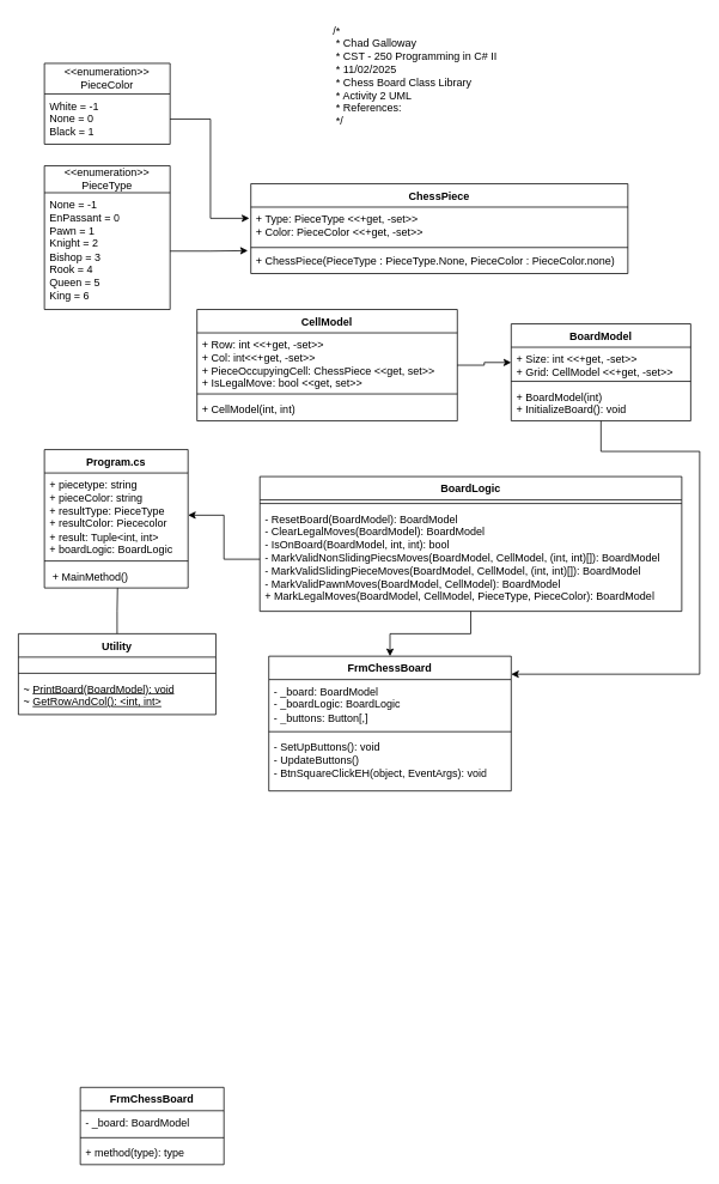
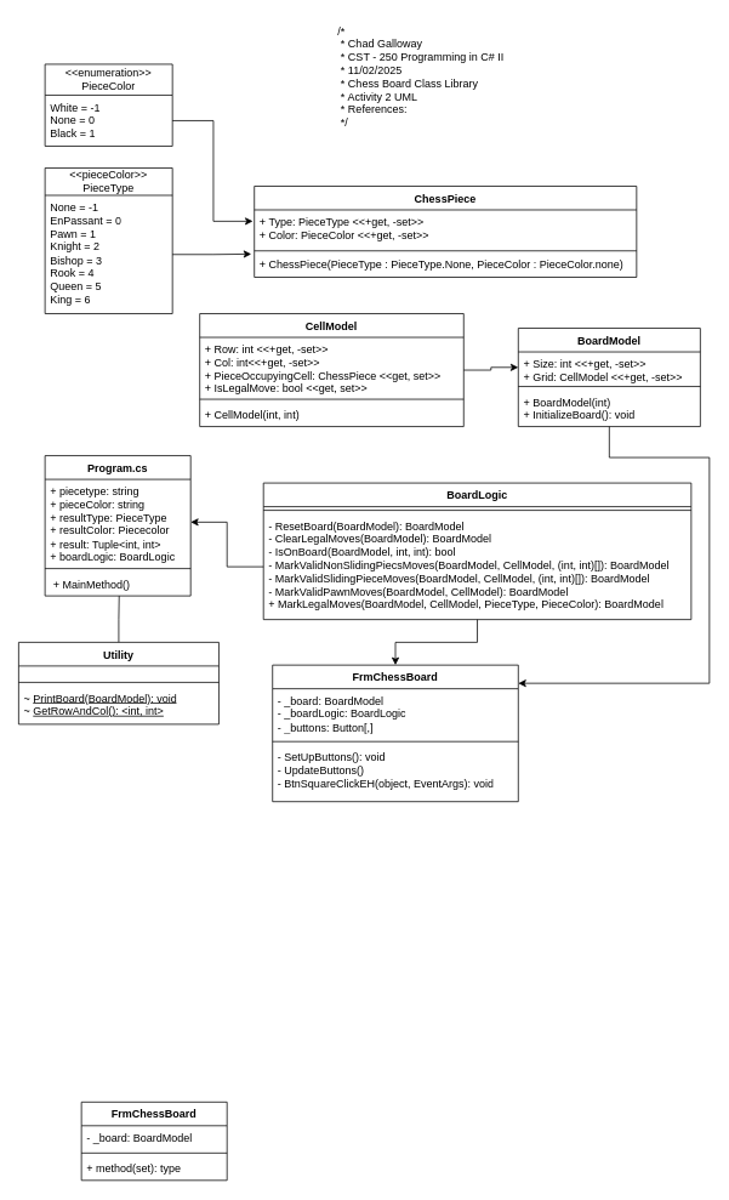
  <mxCell id="0" />
  <mxCell id="1" parent="0" />
  <mxCell id="2" style="edgeStyle=orthogonalEdgeStyle;rounded=0;orthogonalLoop=1;jettySize=auto;html=1;entryX=0;entryY=0.5;entryDx=0;entryDy=0;" parent="1" source="3" target="9" edge="1"><mxGeometry relative="1" as="geometry" /></mxCell>
  <mxCell id="3" value="CellModel" style="swimlane;fontStyle=1;align=center;verticalAlign=top;childLayout=stackLayout;horizontal=1;startSize=26;horizontalStack=0;resizeParent=1;resizeParentMax=0;resizeLast=0;collapsible=1;marginBottom=0;whiteSpace=wrap;html=1;" parent="1" vertex="1"><mxGeometry x="219" y="344" width="290" height="124" as="geometry" /></mxCell>
  <mxCell id="4" value="+ Row: int &amp;lt;&amp;lt;+get, -set&amp;gt;&amp;gt;&lt;div&gt;+ Col: int&amp;lt;&amp;lt;+get, -set&amp;gt;&amp;gt;&lt;/div&gt;&lt;div&gt;+ PieceOccupyingCell: ChessPiece &amp;lt;&amp;lt;get, set&amp;gt;&amp;gt;&lt;/div&gt;&lt;div&gt;+ IsLegalMove: bool &amp;lt;&amp;lt;get, set&amp;gt;&amp;gt;&lt;/div&gt;" style="text;strokeColor=none;fillColor=none;align=left;verticalAlign=top;spacingLeft=4;spacingRight=4;overflow=hidden;rotatable=0;points=[[0,0.5],[1,0.5]];portConstraint=eastwest;whiteSpace=wrap;html=1;" parent="3" vertex="1"><mxGeometry y="26" width="290" height="64" as="geometry" /></mxCell>
  <mxCell id="5" value="" style="line;strokeWidth=1;fillColor=none;align=left;verticalAlign=middle;spacingTop=-1;spacingLeft=3;spacingRight=3;rotatable=0;labelPosition=right;points=[];portConstraint=eastwest;strokeColor=inherit;" parent="3" vertex="1"><mxGeometry y="90" width="290" height="8" as="geometry" /></mxCell>
  <mxCell id="6" value="+ CellModel(int, int)" style="text;strokeColor=none;fillColor=none;align=left;verticalAlign=top;spacingLeft=4;spacingRight=4;overflow=hidden;rotatable=0;points=[[0,0.5],[1,0.5]];portConstraint=eastwest;whiteSpace=wrap;html=1;" parent="3" vertex="1"><mxGeometry y="98" width="290" height="26" as="geometry" /></mxCell>
  <mxCell id="7" style="edgeStyle=orthogonalEdgeStyle;rounded=0;orthogonalLoop=1;jettySize=auto;html=1;" edge="1" parent="1" source="8" target="40"><mxGeometry relative="1" as="geometry"><mxPoint x="709" y="870" as="targetPoint" /><Array as="points"><mxPoint x="669" y="502" /><mxPoint x="779" y="502" /><mxPoint x="779" y="750" /></Array></mxGeometry></mxCell>
  <mxCell id="8" value="BoardModel" style="swimlane;fontStyle=1;align=center;verticalAlign=top;childLayout=stackLayout;horizontal=1;startSize=26;horizontalStack=0;resizeParent=1;resizeParentMax=0;resizeLast=0;collapsible=1;marginBottom=0;whiteSpace=wrap;html=1;" parent="1" vertex="1"><mxGeometry x="569" y="360" width="200" height="108" as="geometry" /></mxCell>
  <mxCell id="9" value="+ Size: int &amp;lt;&amp;lt;+get, -set&amp;gt;&amp;gt;&lt;div&gt;+ Grid: CellModel &amp;lt;&amp;lt;+get, -set&amp;gt;&amp;gt;&lt;/div&gt;" style="text;strokeColor=none;fillColor=none;align=left;verticalAlign=top;spacingLeft=4;spacingRight=4;overflow=hidden;rotatable=0;points=[[0,0.5],[1,0.5]];portConstraint=eastwest;whiteSpace=wrap;html=1;" parent="8" vertex="1"><mxGeometry y="26" width="200" height="34" as="geometry" /></mxCell>
  <mxCell id="10" value="" style="line;strokeWidth=1;fillColor=none;align=left;verticalAlign=middle;spacingTop=-1;spacingLeft=3;spacingRight=3;rotatable=0;labelPosition=right;points=[];portConstraint=eastwest;strokeColor=inherit;" parent="8" vertex="1"><mxGeometry y="60" width="200" height="8" as="geometry" /></mxCell>
  <mxCell id="11" value="+ BoardModel(int)&lt;div&gt;+ InitializeBoard(): void&lt;/div&gt;" style="text;strokeColor=none;fillColor=none;align=left;verticalAlign=top;spacingLeft=4;spacingRight=4;overflow=hidden;rotatable=0;points=[[0,0.5],[1,0.5]];portConstraint=eastwest;whiteSpace=wrap;html=1;" parent="8" vertex="1"><mxGeometry y="68" width="200" height="40" as="geometry" /></mxCell>
  <mxCell id="12" style="edgeStyle=orthogonalEdgeStyle;rounded=0;orthogonalLoop=1;jettySize=auto;html=1;entryX=0.5;entryY=0;entryDx=0;entryDy=0;" edge="1" parent="1" source="13" target="40"><mxGeometry relative="1" as="geometry" /></mxCell>
  <mxCell id="13" value="BoardLogic" style="swimlane;fontStyle=1;align=center;verticalAlign=top;childLayout=stackLayout;horizontal=1;startSize=26;horizontalStack=0;resizeParent=1;resizeParentMax=0;resizeLast=0;collapsible=1;marginBottom=0;whiteSpace=wrap;html=1;" parent="1" vertex="1"><mxGeometry x="289" y="530" width="470" height="150" as="geometry" /></mxCell>
  <mxCell id="14" value="" style="line;strokeWidth=1;fillColor=none;align=left;verticalAlign=middle;spacingTop=-1;spacingLeft=3;spacingRight=3;rotatable=0;labelPosition=right;points=[];portConstraint=eastwest;strokeColor=inherit;" parent="13" vertex="1"><mxGeometry y="26" width="470" height="8" as="geometry" /></mxCell>
  <mxCell id="15" value="- ResetBoard(BoardModel): BoardModel&lt;div&gt;- ClearLegalMoves(BoardModel): BoardModel&lt;br&gt;&lt;div&gt;- IsOnBoard(BoardModel, int, int): bool&lt;/div&gt;&lt;div&gt;- MarkValidNonSlidingPiecsMoves(BoardModel, CellModel, (int, int)[]): BoardModel&lt;/div&gt;&lt;div&gt;- MarkValidSlidingPieceMoves(&lt;span style=&quot;background-color: transparent; color: light-dark(rgb(0, 0, 0), rgb(255, 255, 255));&quot;&gt;BoardModel, CellModel, (int, int)[]): BoardModel&lt;/span&gt;&lt;/div&gt;&lt;div&gt;- MarkValidPawnMoves(BoardModel, CellModel): BoardModel&lt;/div&gt;&lt;div&gt;+ MarkLegalMoves(BoardModel, CellModel, PieceType, PieceColor): BoardModel&lt;/div&gt;&lt;div&gt;&lt;br&gt;&lt;/div&gt;&lt;/div&gt;" style="text;strokeColor=none;fillColor=none;align=left;verticalAlign=top;spacingLeft=4;spacingRight=4;overflow=hidden;rotatable=0;points=[[0,0.5],[1,0.5]];portConstraint=eastwest;whiteSpace=wrap;html=1;" parent="13" vertex="1"><mxGeometry y="34" width="470" height="116" as="geometry" /></mxCell>
  <mxCell id="16" style="edgeStyle=orthogonalEdgeStyle;rounded=0;orthogonalLoop=1;jettySize=auto;html=1;entryX=0.509;entryY=1;entryDx=0;entryDy=0;entryPerimeter=0;endArrow=none;" edge="1" parent="1" source="17" target="39"><mxGeometry relative="1" as="geometry"><mxPoint x="149" y="750" as="targetPoint" /></mxGeometry></mxCell>
  <mxCell id="17" value="Utility" style="swimlane;fontStyle=1;align=center;verticalAlign=top;childLayout=stackLayout;horizontal=1;startSize=26;horizontalStack=0;resizeParent=1;resizeParentMax=0;resizeLast=0;collapsible=1;marginBottom=0;whiteSpace=wrap;html=1;" parent="1" vertex="1"><mxGeometry x="20" y="705" width="220" height="90" as="geometry" /></mxCell>
  <mxCell id="18" value="&lt;div&gt;&lt;br&gt;&lt;/div&gt;" style="text;strokeColor=none;fillColor=none;align=left;verticalAlign=top;spacingLeft=4;spacingRight=4;overflow=hidden;rotatable=0;points=[[0,0.5],[1,0.5]];portConstraint=eastwest;whiteSpace=wrap;html=1;" parent="17" vertex="1"><mxGeometry y="26" width="220" height="14" as="geometry" /></mxCell>
  <mxCell id="19" value="" style="line;strokeWidth=1;fillColor=none;align=left;verticalAlign=middle;spacingTop=-1;spacingLeft=3;spacingRight=3;rotatable=0;labelPosition=right;points=[];portConstraint=eastwest;strokeColor=inherit;" parent="17" vertex="1"><mxGeometry y="40" width="220" height="8" as="geometry" /></mxCell>
  <mxCell id="20" value="~ &lt;u&gt;PrintBoard(BoardModel): void&lt;/u&gt;&lt;div&gt;~ &lt;u&gt;GetRowAndCol(): &amp;lt;int, int&amp;gt;&lt;/u&gt;&amp;nbsp;&lt;/div&gt;" style="text;strokeColor=none;fillColor=none;align=left;verticalAlign=top;spacingLeft=4;spacingRight=4;overflow=hidden;rotatable=0;points=[[0,0.5],[1,0.5]];portConstraint=eastwest;whiteSpace=wrap;html=1;" parent="17" vertex="1"><mxGeometry y="48" width="220" height="42" as="geometry" /></mxCell>
  <mxCell id="21" value="FrmChessBoard" style="swimlane;fontStyle=1;align=center;verticalAlign=top;childLayout=stackLayout;horizontal=1;startSize=26;horizontalStack=0;resizeParent=1;resizeParentMax=0;resizeLast=0;collapsible=1;marginBottom=0;whiteSpace=wrap;html=1;" parent="1" vertex="1"><mxGeometry x="89" y="1210" width="160" height="86" as="geometry" /></mxCell>
  <mxCell id="22" value="- _board: BoardModel" style="text;strokeColor=none;fillColor=none;align=left;verticalAlign=top;spacingLeft=4;spacingRight=4;overflow=hidden;rotatable=0;points=[[0,0.5],[1,0.5]];portConstraint=eastwest;whiteSpace=wrap;html=1;" parent="21" vertex="1"><mxGeometry y="26" width="160" height="26" as="geometry" /></mxCell>
  <mxCell id="23" value="" style="line;strokeWidth=1;fillColor=none;align=left;verticalAlign=middle;spacingTop=-1;spacingLeft=3;spacingRight=3;rotatable=0;labelPosition=right;points=[];portConstraint=eastwest;strokeColor=inherit;" parent="21" vertex="1"><mxGeometry y="52" width="160" height="8" as="geometry" /></mxCell>
- <mxCell id="24" value="+ method(type): type" style="text;strokeColor=none;fillColor=none;align=left;verticalAlign=top;spacingLeft=4;spacingRight=4;overflow=hidden;rotatable=0;points=[[0,0.5],[1,0.5]];portConstraint=eastwest;whiteSpace=wrap;html=1;" parent="21" vertex="1"><mxGeometry y="60" width="160" height="26" as="geometry" /></mxCell>
+ <mxCell id="24" value="+ method(set): type" style="text;strokeColor=none;fillColor=none;align=left;verticalAlign=top;spacingLeft=4;spacingRight=4;overflow=hidden;rotatable=0;points=[[0,0.5],[1,0.5]];portConstraint=eastwest;whiteSpace=wrap;html=1;" parent="21" vertex="1"><mxGeometry y="60" width="160" height="26" as="geometry" /></mxCell>
  <mxCell id="25" value="/*&#10; * Chad Galloway&#10; * CST - 250 Programming in C# II&#10; * 11/02/2025&#10; * Chess Board Class Library&#10; * Activity 2 UML&#10; * References:&#10; */" style="text;whiteSpace=wrap;" parent="1" vertex="1"><mxGeometry x="369" y="20" width="220" height="140" as="geometry" /></mxCell>
  <mxCell id="26" value="ChessPiece" style="swimlane;fontStyle=1;align=center;verticalAlign=top;childLayout=stackLayout;horizontal=1;startSize=26;horizontalStack=0;resizeParent=1;resizeParentMax=0;resizeLast=0;collapsible=1;marginBottom=0;whiteSpace=wrap;html=1;" parent="1" vertex="1"><mxGeometry x="279" y="204" width="420" height="100" as="geometry" /></mxCell>
  <mxCell id="27" value="+ Type: PieceType &amp;lt;&amp;lt;+get, -set&amp;gt;&amp;gt;&lt;div&gt;+ Color: PieceColor &amp;lt;&amp;lt;+get, -set&amp;gt;&amp;gt;&lt;/div&gt;" style="text;strokeColor=none;fillColor=none;align=left;verticalAlign=top;spacingLeft=4;spacingRight=4;overflow=hidden;rotatable=0;points=[[0,0.5],[1,0.5]];portConstraint=eastwest;whiteSpace=wrap;html=1;" parent="26" vertex="1"><mxGeometry y="26" width="420" height="44" as="geometry" /></mxCell>
  <mxCell id="28" value="" style="line;strokeWidth=1;fillColor=none;align=left;verticalAlign=middle;spacingTop=-1;spacingLeft=3;spacingRight=3;rotatable=0;labelPosition=right;points=[];portConstraint=eastwest;strokeColor=inherit;" parent="26" vertex="1"><mxGeometry y="70" width="420" height="2" as="geometry" /></mxCell>
  <mxCell id="29" value="+ ChessPiece(PieceType : PieceType.None, PieceColor : PieceColor.none)" style="text;strokeColor=none;fillColor=none;align=left;verticalAlign=top;spacingLeft=4;spacingRight=4;overflow=hidden;rotatable=0;points=[[0,0.5],[1,0.5]];portConstraint=eastwest;whiteSpace=wrap;html=1;" parent="26" vertex="1"><mxGeometry y="72" width="420" height="28" as="geometry" /></mxCell>
  <mxCell id="30" value="&lt;div&gt;&amp;lt;&amp;lt;enumeration&amp;gt;&amp;gt;&lt;/div&gt;PieceColor" style="swimlane;fontStyle=0;childLayout=stackLayout;horizontal=1;startSize=34;fillColor=none;horizontalStack=0;resizeParent=1;resizeParentMax=0;resizeLast=0;collapsible=1;marginBottom=0;whiteSpace=wrap;html=1;" parent="1" vertex="1"><mxGeometry x="49" y="70" width="140" height="90" as="geometry" /></mxCell>
  <mxCell id="31" value="White = -1&lt;div&gt;None = 0&lt;/div&gt;&lt;div&gt;Black = 1&lt;/div&gt;" style="text;strokeColor=none;fillColor=none;align=left;verticalAlign=top;spacingLeft=4;spacingRight=4;overflow=hidden;rotatable=0;points=[[0,0.5],[1,0.5]];portConstraint=eastwest;whiteSpace=wrap;html=1;" parent="30" vertex="1"><mxGeometry y="34" width="140" height="56" as="geometry" /></mxCell>
- <mxCell id="32" value="&lt;div&gt;&amp;lt;&amp;lt;enumeration&amp;gt;&amp;gt;&lt;/div&gt;PieceType" style="swimlane;fontStyle=0;childLayout=stackLayout;horizontal=1;startSize=30;fillColor=none;horizontalStack=0;resizeParent=1;resizeParentMax=0;resizeLast=0;collapsible=1;marginBottom=0;whiteSpace=wrap;html=1;" parent="1" vertex="1"><mxGeometry x="49" y="184" width="140" height="160" as="geometry" /></mxCell>
+ <mxCell id="32" value="&lt;div&gt;&amp;lt;&amp;lt;pieceColor&amp;gt;&amp;gt;&lt;/div&gt;PieceType" style="swimlane;fontStyle=0;childLayout=stackLayout;horizontal=1;startSize=30;fillColor=none;horizontalStack=0;resizeParent=1;resizeParentMax=0;resizeLast=0;collapsible=1;marginBottom=0;whiteSpace=wrap;html=1;" parent="1" vertex="1"><mxGeometry x="49" y="184" width="140" height="160" as="geometry" /></mxCell>
  <mxCell id="33" value="None = -1&lt;div&gt;EnPassant = 0&lt;/div&gt;&lt;div&gt;Pawn = 1&lt;/div&gt;&lt;div&gt;Knight = 2&lt;/div&gt;&lt;div&gt;Bishop = 3&lt;/div&gt;&lt;div&gt;Rook = 4&lt;/div&gt;&lt;div&gt;Queen = 5&lt;/div&gt;&lt;div&gt;King = 6&lt;/div&gt;" style="text;strokeColor=none;fillColor=none;align=left;verticalAlign=top;spacingLeft=4;spacingRight=4;overflow=hidden;rotatable=0;points=[[0,0.5],[1,0.5]];portConstraint=eastwest;whiteSpace=wrap;html=1;" parent="32" vertex="1"><mxGeometry y="30" width="140" height="130" as="geometry" /></mxCell>
  <mxCell id="34" style="edgeStyle=orthogonalEdgeStyle;rounded=0;orthogonalLoop=1;jettySize=auto;html=1;entryX=-0.008;entryY=0.089;entryDx=0;entryDy=0;entryPerimeter=0;" parent="1" source="33" target="29" edge="1"><mxGeometry relative="1" as="geometry" /></mxCell>
  <mxCell id="35" style="edgeStyle=orthogonalEdgeStyle;rounded=0;orthogonalLoop=1;jettySize=auto;html=1;exitX=1;exitY=0.5;exitDx=0;exitDy=0;entryX=-0.004;entryY=0.284;entryDx=0;entryDy=0;entryPerimeter=0;" parent="1" source="31" target="27" edge="1"><mxGeometry relative="1" as="geometry" /></mxCell>
  <mxCell id="36" value="Program.cs" style="swimlane;fontStyle=1;align=center;verticalAlign=top;childLayout=stackLayout;horizontal=1;startSize=26;horizontalStack=0;resizeParent=1;resizeParentMax=0;resizeLast=0;collapsible=1;marginBottom=0;whiteSpace=wrap;html=1;" vertex="1" parent="1"><mxGeometry x="49" y="500" width="160" height="154" as="geometry" /></mxCell>
  <mxCell id="37" value="+ piecetype: string&lt;div&gt;+ pieceColor: string&lt;/div&gt;&lt;div&gt;+ resultType: PieceType&lt;/div&gt;&lt;div&gt;+ resultColor: Piececolor&lt;/div&gt;&lt;div&gt;+ result: Tuple&amp;lt;int, int&amp;gt;&lt;/div&gt;&lt;div&gt;+ boardLogic: BoardLogic&lt;/div&gt;" style="text;strokeColor=none;fillColor=none;align=left;verticalAlign=top;spacingLeft=4;spacingRight=4;overflow=hidden;rotatable=0;points=[[0,0.5],[1,0.5]];portConstraint=eastwest;whiteSpace=wrap;html=1;" vertex="1" parent="36"><mxGeometry y="26" width="160" height="94" as="geometry" /></mxCell>
  <mxCell id="38" value="" style="line;strokeWidth=1;fillColor=none;align=left;verticalAlign=middle;spacingTop=-1;spacingLeft=3;spacingRight=3;rotatable=0;labelPosition=right;points=[];portConstraint=eastwest;strokeColor=inherit;" vertex="1" parent="36"><mxGeometry y="120" width="160" height="8" as="geometry" /></mxCell>
  <mxCell id="39" value="&amp;nbsp;+ MainMethod()" style="text;strokeColor=none;fillColor=none;align=left;verticalAlign=top;spacingLeft=4;spacingRight=4;overflow=hidden;rotatable=0;points=[[0,0.5],[1,0.5]];portConstraint=eastwest;whiteSpace=wrap;html=1;" vertex="1" parent="36"><mxGeometry y="128" width="160" height="26" as="geometry" /></mxCell>
  <mxCell id="40" value="FrmChessBoard" style="swimlane;fontStyle=1;align=center;verticalAlign=top;childLayout=stackLayout;horizontal=1;startSize=26;horizontalStack=0;resizeParent=1;resizeParentMax=0;resizeLast=0;collapsible=1;marginBottom=0;whiteSpace=wrap;html=1;" vertex="1" parent="1"><mxGeometry x="299" y="730" width="270" height="150" as="geometry" /></mxCell>
  <mxCell id="41" value="- _board: BoardModel&lt;div&gt;- _boardLogic: BoardLogic&lt;/div&gt;&lt;div&gt;- _buttons: Button[,]&lt;/div&gt;" style="text;strokeColor=none;fillColor=none;align=left;verticalAlign=top;spacingLeft=4;spacingRight=4;overflow=hidden;rotatable=0;points=[[0,0.5],[1,0.5]];portConstraint=eastwest;whiteSpace=wrap;html=1;" vertex="1" parent="40"><mxGeometry y="26" width="270" height="54" as="geometry" /></mxCell>
  <mxCell id="42" value="" style="line;strokeWidth=1;fillColor=none;align=left;verticalAlign=middle;spacingTop=-1;spacingLeft=3;spacingRight=3;rotatable=0;labelPosition=right;points=[];portConstraint=eastwest;strokeColor=inherit;" vertex="1" parent="40"><mxGeometry y="80" width="270" height="8" as="geometry" /></mxCell>
  <mxCell id="43" value="- SetUpButtons(): void&lt;div&gt;- UpdateButtons()&lt;br&gt;&lt;div&gt;- BtnSquareClickEH(object, EventArgs): void&lt;/div&gt;&lt;/div&gt;" style="text;strokeColor=none;fillColor=none;align=left;verticalAlign=top;spacingLeft=4;spacingRight=4;overflow=hidden;rotatable=0;points=[[0,0.5],[1,0.5]];portConstraint=eastwest;whiteSpace=wrap;html=1;" vertex="1" parent="40"><mxGeometry y="88" width="270" height="62" as="geometry" /></mxCell>
  <mxCell id="44" style="edgeStyle=orthogonalEdgeStyle;rounded=0;orthogonalLoop=1;jettySize=auto;html=1;entryX=1;entryY=0.5;entryDx=0;entryDy=0;" edge="1" parent="1" source="15" target="37"><mxGeometry relative="1" as="geometry"><mxPoint x="199" y="672" as="targetPoint" /></mxGeometry></mxCell>
